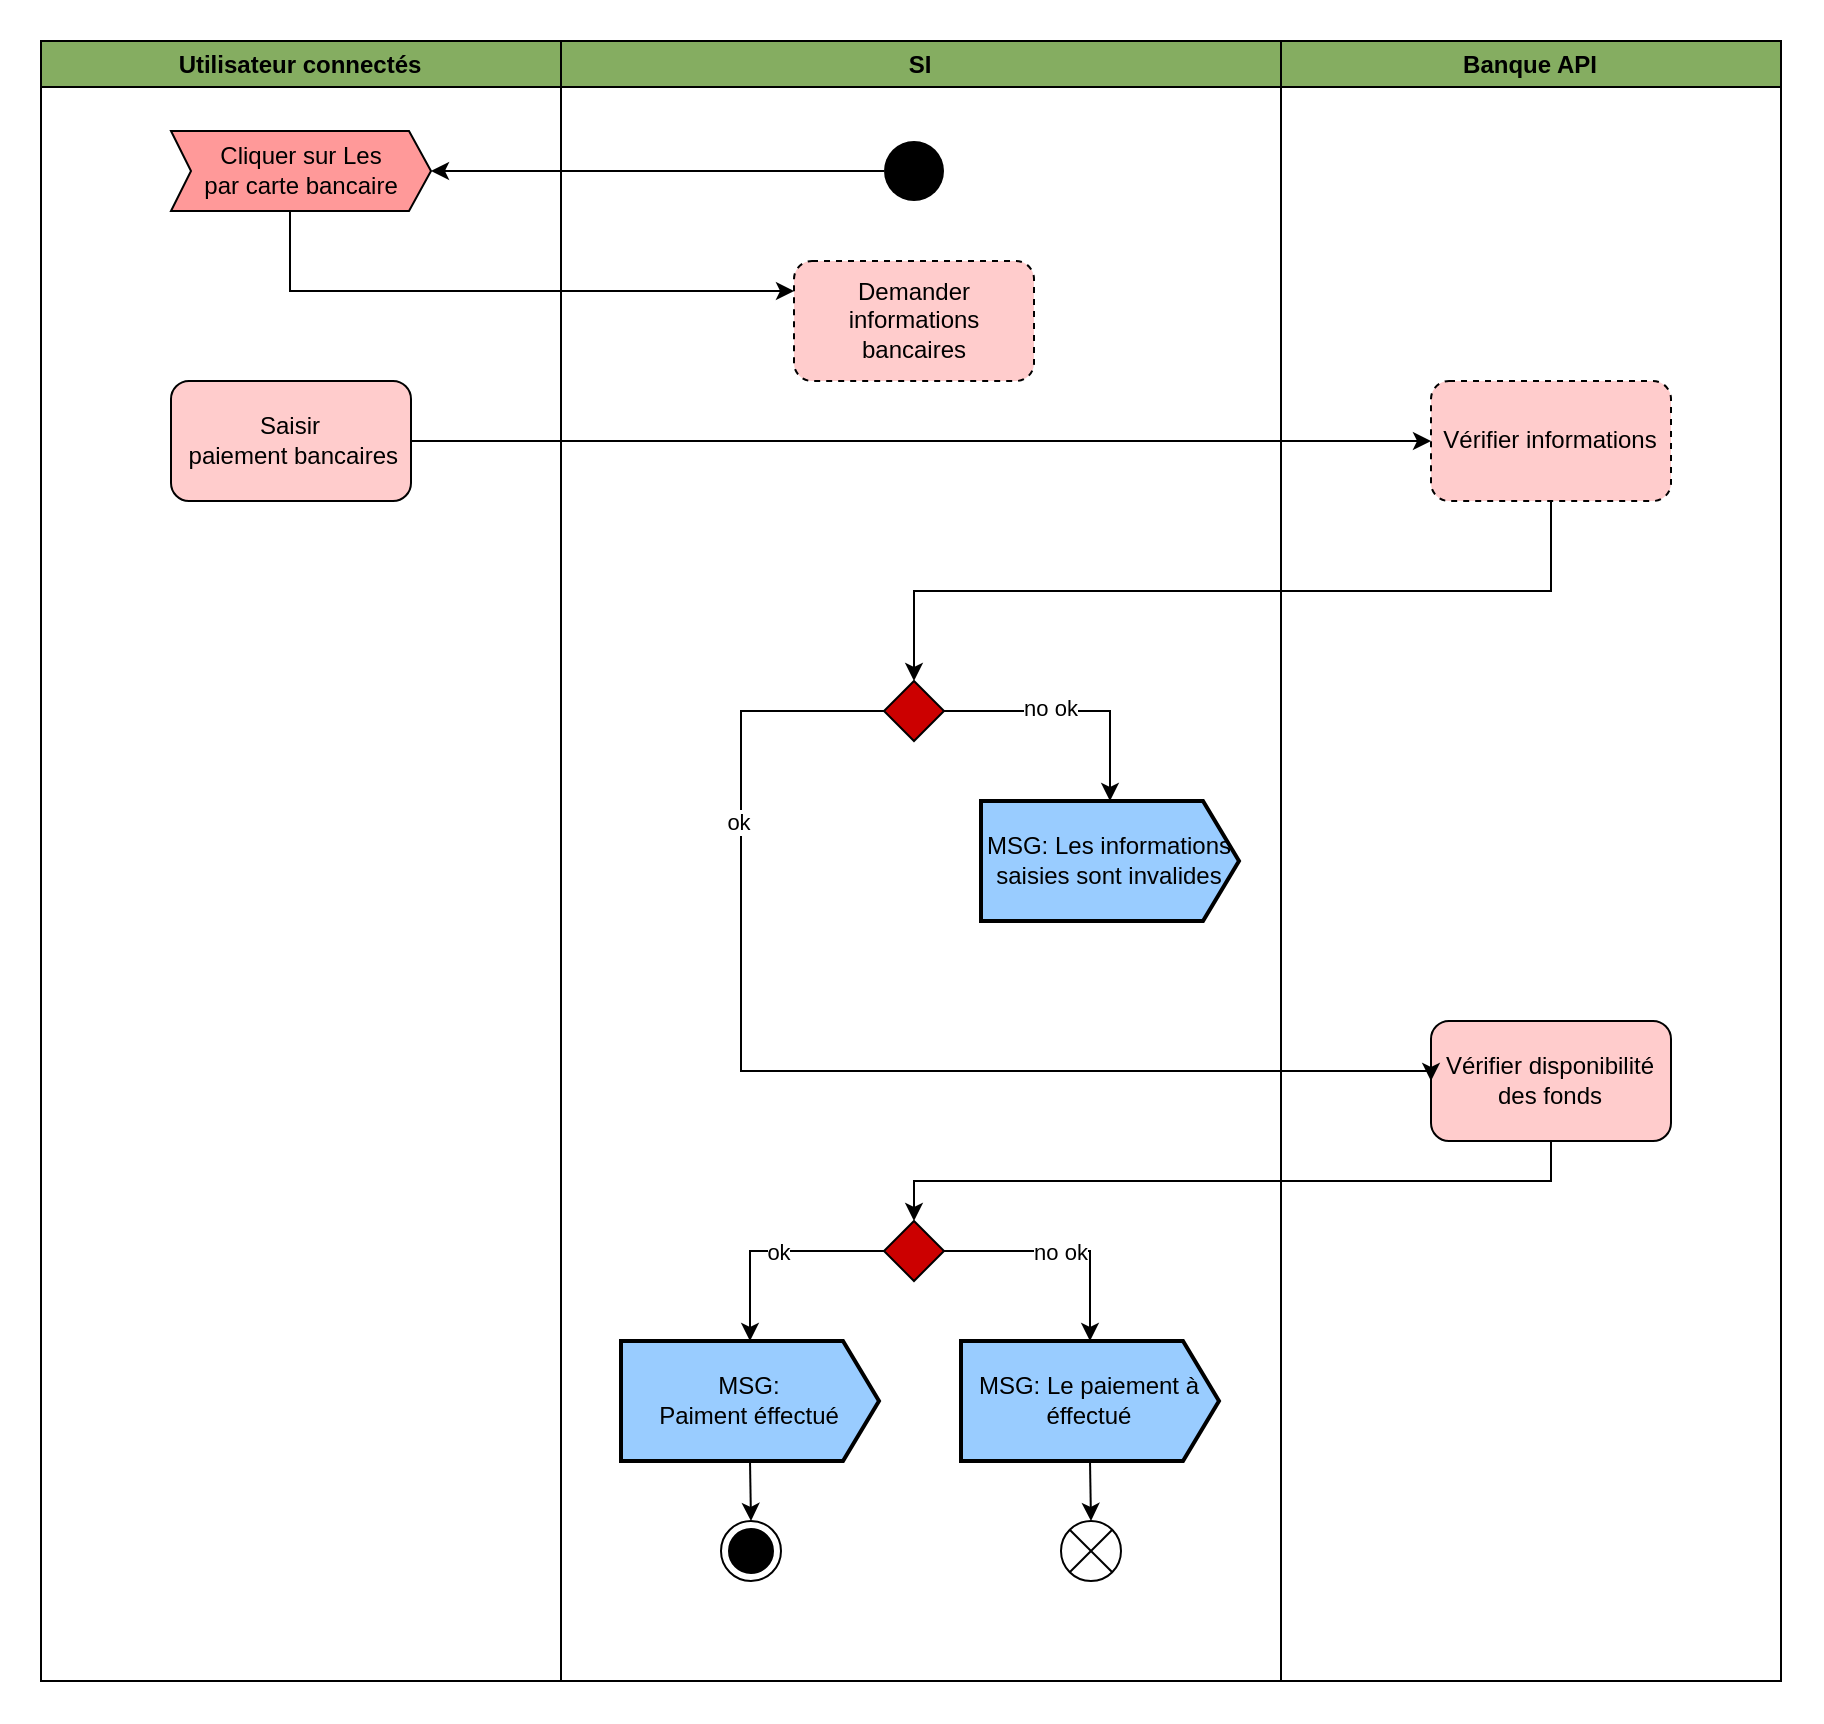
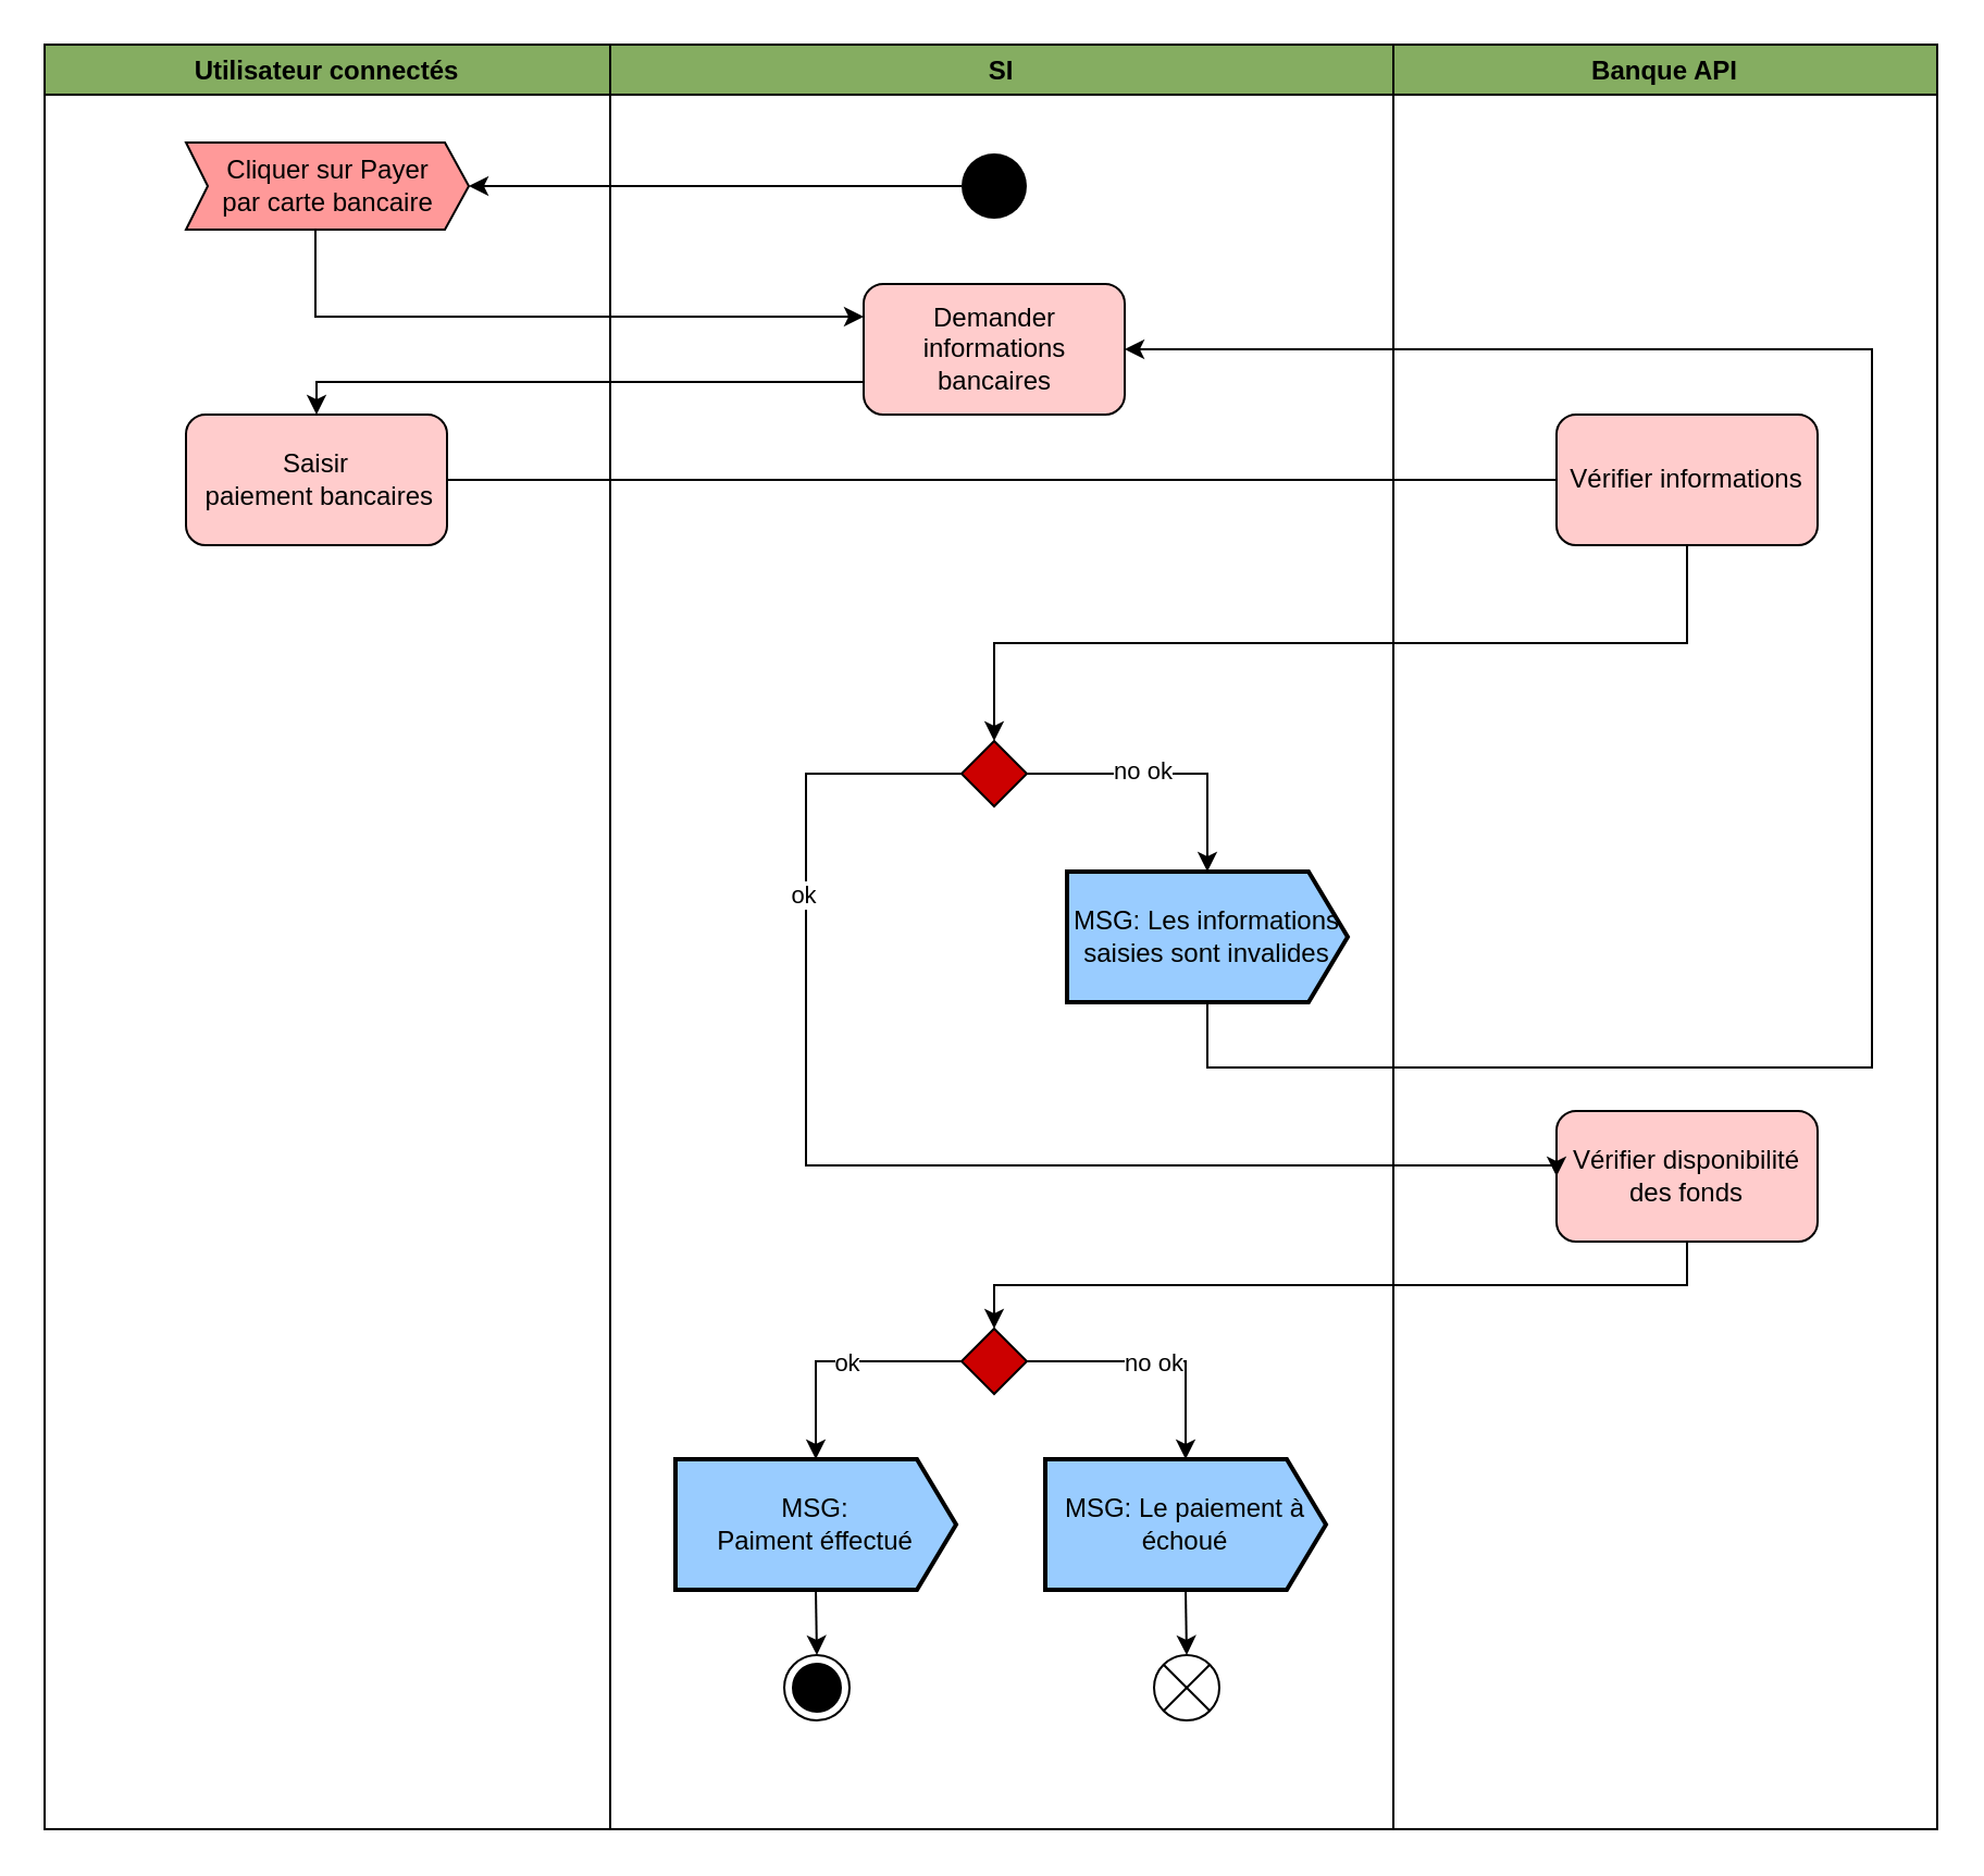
  <mxCell id="0" />
  <mxCell id="1" parent="0" />
  <mxCell id="2" value="Utilisateur connectés" style="swimlane;fillColor=#85AD61;" parent="1" vertex="1"><mxGeometry x="20" y="20" width="260" height="820" as="geometry" /></mxCell>
- <mxCell id="3" value="Cliquer sur Les&lt;br&gt;par carte bancaire" style="html=1;shadow=0;dashed=0;align=center;verticalAlign=middle;shape=mxgraph.arrows2.arrow;dy=0;dx=11;notch=10;fillColor=#FF9999;" parent="2" vertex="1"><mxGeometry x="65" y="45" width="130" height="40" as="geometry" /></mxCell>
+ <mxCell id="3" value="Cliquer sur Payer&lt;br&gt;par carte bancaire" style="html=1;shadow=0;dashed=0;align=center;verticalAlign=middle;shape=mxgraph.arrows2.arrow;dy=0;dx=11;notch=10;fillColor=#FF9999;" parent="2" vertex="1"><mxGeometry x="65" y="45" width="130" height="40" as="geometry" /></mxCell>
  <mxCell id="4" value="Saisir&lt;br&gt;&amp;nbsp;paiement bancaires" style="rounded=1;whiteSpace=wrap;html=1;fillColor=#FFCCCC;" vertex="1" parent="2"><mxGeometry x="65" y="170" width="120" height="60" as="geometry" /></mxCell>
  <mxCell id="5" value="SI" style="swimlane;strokeColor=#000000;fillColor=#85AD61;" parent="1" vertex="1"><mxGeometry x="280" y="20" width="360" height="820" as="geometry" /></mxCell>
  <mxCell id="6" value="" style="ellipse;fillColor=#000000;strokeColor=none;" parent="5" vertex="1"><mxGeometry x="161.5" y="50" width="30" height="30" as="geometry" /></mxCell>
  <mxCell id="7" style="edgeStyle=orthogonalEdgeStyle;rounded=0;orthogonalLoop=1;jettySize=auto;html=1;exitX=1;exitY=0.5;exitDx=0;exitDy=0;entryX=0.5;entryY=0;entryDx=0;entryDy=0;entryPerimeter=0;" edge="1" parent="5" source="9" target="11"><mxGeometry relative="1" as="geometry" /></mxCell>
  <mxCell id="8" value="no ok" style="edgeLabel;html=1;align=center;verticalAlign=middle;resizable=0;points=[];" vertex="1" connectable="0" parent="7"><mxGeometry x="-0.18" y="2" relative="1" as="geometry"><mxPoint x="1" as="offset" /></mxGeometry></mxCell>
  <mxCell id="9" value="" style="rhombus;fillColor=#CC0000;" parent="5" vertex="1"><mxGeometry x="161.5" y="320" width="30" height="30" as="geometry" /></mxCell>
+ <mxCell id="10" style="edgeStyle=orthogonalEdgeStyle;rounded=0;orthogonalLoop=1;jettySize=auto;html=1;exitX=0.5;exitY=1;exitDx=0;exitDy=0;exitPerimeter=0;entryX=1;entryY=0.5;entryDx=0;entryDy=0;" edge="1" parent="5" source="11" target="12"><mxGeometry relative="1" as="geometry"><Array as="points"><mxPoint x="274" y="470" /><mxPoint x="580" y="470" /><mxPoint x="580" y="140" /></Array></mxGeometry></mxCell>
  <mxCell id="11" value="MSG: Les informations saisies sont invalides" style="html=1;shape=mxgraph.sysml.sendSigAct;strokeWidth=2;whiteSpace=wrap;align=center;fillColor=#99CCFF;" parent="5" vertex="1"><mxGeometry x="210" y="380" width="129" height="60" as="geometry" /></mxCell>
- <mxCell id="12" value="Demander informations bancaires" style="rounded=1;whiteSpace=wrap;html=1;fillColor=#FFCCCC;dashed=1;" vertex="1" parent="5"><mxGeometry x="116.5" y="110" width="120" height="60" as="geometry" /></mxCell>
+ <mxCell id="12" value="Demander informations bancaires" style="rounded=1;whiteSpace=wrap;html=1;fillColor=#FFCCCC;" vertex="1" parent="5"><mxGeometry x="116.5" y="110" width="120" height="60" as="geometry" /></mxCell>
  <mxCell id="13" style="edgeStyle=orthogonalEdgeStyle;rounded=0;orthogonalLoop=1;jettySize=auto;html=1;exitX=0;exitY=0.5;exitDx=0;exitDy=0;entryX=0.5;entryY=0;entryDx=0;entryDy=0;entryPerimeter=0;" edge="1" parent="5" source="17" target="21"><mxGeometry relative="1" as="geometry" /></mxCell>
  <mxCell id="14" value="ok" style="edgeLabel;html=1;align=center;verticalAlign=middle;resizable=0;points=[];" vertex="1" connectable="0" parent="13"><mxGeometry x="-0.059" relative="1" as="geometry"><mxPoint as="offset" /></mxGeometry></mxCell>
  <mxCell id="15" style="edgeStyle=orthogonalEdgeStyle;rounded=0;orthogonalLoop=1;jettySize=auto;html=1;exitX=1;exitY=0.5;exitDx=0;exitDy=0;entryX=0.5;entryY=0;entryDx=0;entryDy=0;entryPerimeter=0;" edge="1" parent="5" source="17" target="19"><mxGeometry relative="1" as="geometry" /></mxCell>
  <mxCell id="16" value="no ok" style="edgeLabel;html=1;align=center;verticalAlign=middle;resizable=0;points=[];" vertex="1" connectable="0" parent="15"><mxGeometry x="-0.039" relative="1" as="geometry"><mxPoint x="1" as="offset" /></mxGeometry></mxCell>
  <mxCell id="17" value="" style="rhombus;fillColor=#CC0000;" vertex="1" parent="5"><mxGeometry x="161.5" y="590" width="30" height="30" as="geometry" /></mxCell>
  <mxCell id="18" style="edgeStyle=orthogonalEdgeStyle;rounded=0;orthogonalLoop=1;jettySize=auto;html=1;exitX=0.5;exitY=1;exitDx=0;exitDy=0;exitPerimeter=0;entryX=0.5;entryY=0;entryDx=0;entryDy=0;" edge="1" parent="5" source="19" target="22"><mxGeometry relative="1" as="geometry" /></mxCell>
- <mxCell id="19" value="MSG: Le paiement à éffectué" style="html=1;shape=mxgraph.sysml.sendSigAct;strokeWidth=2;whiteSpace=wrap;align=center;fillColor=#99CCFF;" vertex="1" parent="5"><mxGeometry x="200" y="650" width="129" height="60" as="geometry" /></mxCell>
+ <mxCell id="19" value="MSG: Le paiement à échoué" style="html=1;shape=mxgraph.sysml.sendSigAct;strokeWidth=2;whiteSpace=wrap;align=center;fillColor=#99CCFF;" vertex="1" parent="5"><mxGeometry x="200" y="650" width="129" height="60" as="geometry" /></mxCell>
  <mxCell id="20" style="edgeStyle=orthogonalEdgeStyle;rounded=0;orthogonalLoop=1;jettySize=auto;html=1;exitX=0.5;exitY=1;exitDx=0;exitDy=0;exitPerimeter=0;entryX=0.5;entryY=0;entryDx=0;entryDy=0;" edge="1" parent="5" source="21" target="23"><mxGeometry relative="1" as="geometry" /></mxCell>
  <mxCell id="21" value="MSG: &lt;br&gt;Paiment éffectué" style="html=1;shape=mxgraph.sysml.sendSigAct;strokeWidth=2;whiteSpace=wrap;align=center;fillColor=#99CCFF;" vertex="1" parent="5"><mxGeometry x="30" y="650" width="129" height="60" as="geometry" /></mxCell>
  <mxCell id="22" value="" style="shape=sumEllipse;perimeter=ellipsePerimeter;whiteSpace=wrap;html=1;backgroundOutline=1;" vertex="1" parent="5"><mxGeometry x="250" y="740" width="30" height="30" as="geometry" /></mxCell>
  <mxCell id="23" value="" style="ellipse;html=1;shape=endState;fillColor=#000000;strokeColor=#000000;" vertex="1" parent="5"><mxGeometry x="80" y="740" width="30" height="30" as="geometry" /></mxCell>
  <mxCell id="24" value="Banque API" style="swimlane;fillColor=#85AD61;" parent="1" vertex="1"><mxGeometry x="640" y="20" width="250" height="820" as="geometry" /></mxCell>
  <mxCell id="25" value="Vérifier disponibilité des fonds" style="rounded=1;whiteSpace=wrap;html=1;fillColor=#FFCCCC;" vertex="1" parent="24"><mxGeometry x="75" y="490" width="120" height="60" as="geometry" /></mxCell>
- <mxCell id="26" value="Vérifier informations" style="rounded=1;whiteSpace=wrap;html=1;fillColor=#FFCCCC;dashed=1;" parent="24" vertex="1"><mxGeometry x="75" y="170" width="120" height="60" as="geometry" /></mxCell>
+ <mxCell id="26" value="Vérifier informations" style="rounded=1;whiteSpace=wrap;html=1;fillColor=#FFCCCC;" parent="24" vertex="1"><mxGeometry x="75" y="170" width="120" height="60" as="geometry" /></mxCell>
  <mxCell id="27" style="edgeStyle=orthogonalEdgeStyle;rounded=0;orthogonalLoop=1;jettySize=auto;html=1;exitX=0;exitY=0.5;exitDx=0;exitDy=0;entryX=1;entryY=0.5;entryDx=0;entryDy=0;entryPerimeter=0;" parent="1" source="6" target="3" edge="1"><mxGeometry relative="1" as="geometry" /></mxCell>
  <mxCell id="28" style="edgeStyle=orthogonalEdgeStyle;rounded=0;orthogonalLoop=1;jettySize=auto;html=1;exitX=0;exitY=0;exitDx=59.5;exitDy=40;exitPerimeter=0;entryX=0;entryY=0.25;entryDx=0;entryDy=0;" edge="1" parent="1" source="3" target="12"><mxGeometry relative="1" as="geometry" /></mxCell>
+ <mxCell id="29" style="edgeStyle=orthogonalEdgeStyle;rounded=0;orthogonalLoop=1;jettySize=auto;html=1;exitX=0;exitY=0.75;exitDx=0;exitDy=0;entryX=0.5;entryY=0;entryDx=0;entryDy=0;" edge="1" parent="1" source="12" target="4"><mxGeometry relative="1" as="geometry"><Array as="points"><mxPoint x="145" y="175" /></Array></mxGeometry></mxCell>
  <mxCell id="30" style="edgeStyle=orthogonalEdgeStyle;rounded=0;orthogonalLoop=1;jettySize=auto;html=1;exitX=0;exitY=0.5;exitDx=0;exitDy=0;entryX=0;entryY=0.5;entryDx=0;entryDy=0;" edge="1" parent="1" source="9" target="25"><mxGeometry relative="1" as="geometry"><mxPoint x="370" y="400" as="targetPoint" /><Array as="points"><mxPoint x="370" y="355" /><mxPoint x="370" y="535" /><mxPoint x="715" y="535" /></Array></mxGeometry></mxCell>
  <mxCell id="31" value="ok" style="edgeLabel;html=1;align=center;verticalAlign=middle;resizable=0;points=[];" vertex="1" connectable="0" parent="30"><mxGeometry x="-0.579" y="-2" relative="1" as="geometry"><mxPoint as="offset" /></mxGeometry></mxCell>
  <mxCell id="32" style="edgeStyle=orthogonalEdgeStyle;rounded=0;orthogonalLoop=1;jettySize=auto;html=1;exitX=0.5;exitY=1;exitDx=0;exitDy=0;entryX=0.5;entryY=0;entryDx=0;entryDy=0;" edge="1" parent="1" source="25" target="17"><mxGeometry relative="1" as="geometry" /></mxCell>
- <mxCell id="33" style="edgeStyle=orthogonalEdgeStyle;rounded=0;orthogonalLoop=1;jettySize=auto;html=1;exitX=1;exitY=0.5;exitDx=0;exitDy=0;entryX=0;entryY=0.5;entryDx=0;entryDy=0;" edge="1" parent="1" source="4" target="26"><mxGeometry relative="1" as="geometry" /></mxCell>
+ <mxCell id="33" style="edgeStyle=orthogonalEdgeStyle;rounded=0;orthogonalLoop=1;jettySize=auto;html=1;exitX=1;exitY=0.5;exitDx=0;exitDy=0;entryX=0;entryY=0.5;entryDx=0;entryDy=0;endArrow=none;" edge="1" parent="1" source="4" target="26"><mxGeometry relative="1" as="geometry" /></mxCell>
  <mxCell id="34" style="edgeStyle=orthogonalEdgeStyle;rounded=0;orthogonalLoop=1;jettySize=auto;html=1;exitX=0.5;exitY=1;exitDx=0;exitDy=0;" parent="1" source="26" target="9" edge="1"><mxGeometry relative="1" as="geometry" /></mxCell>
